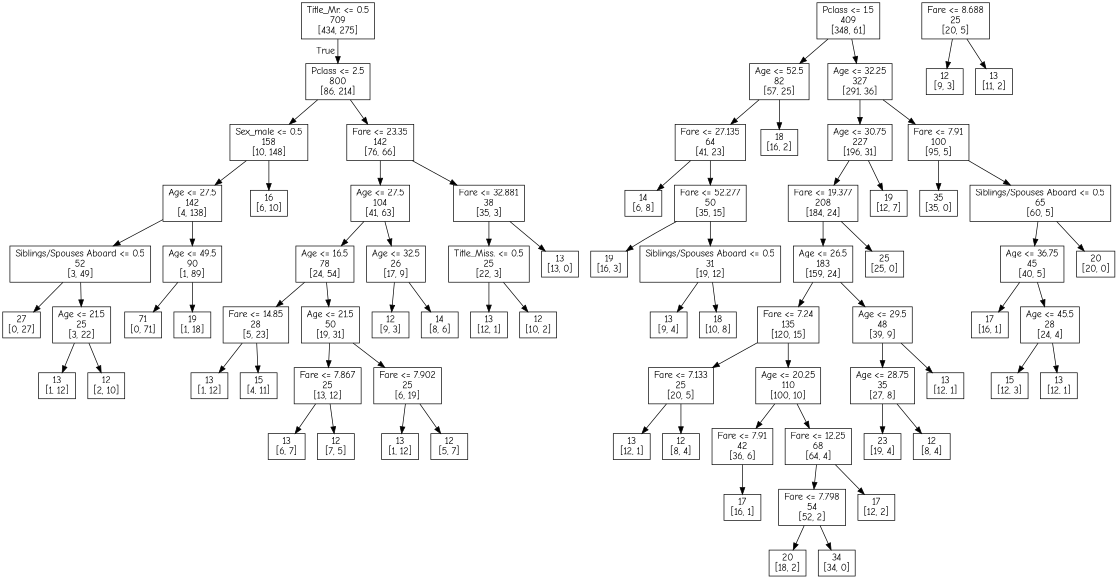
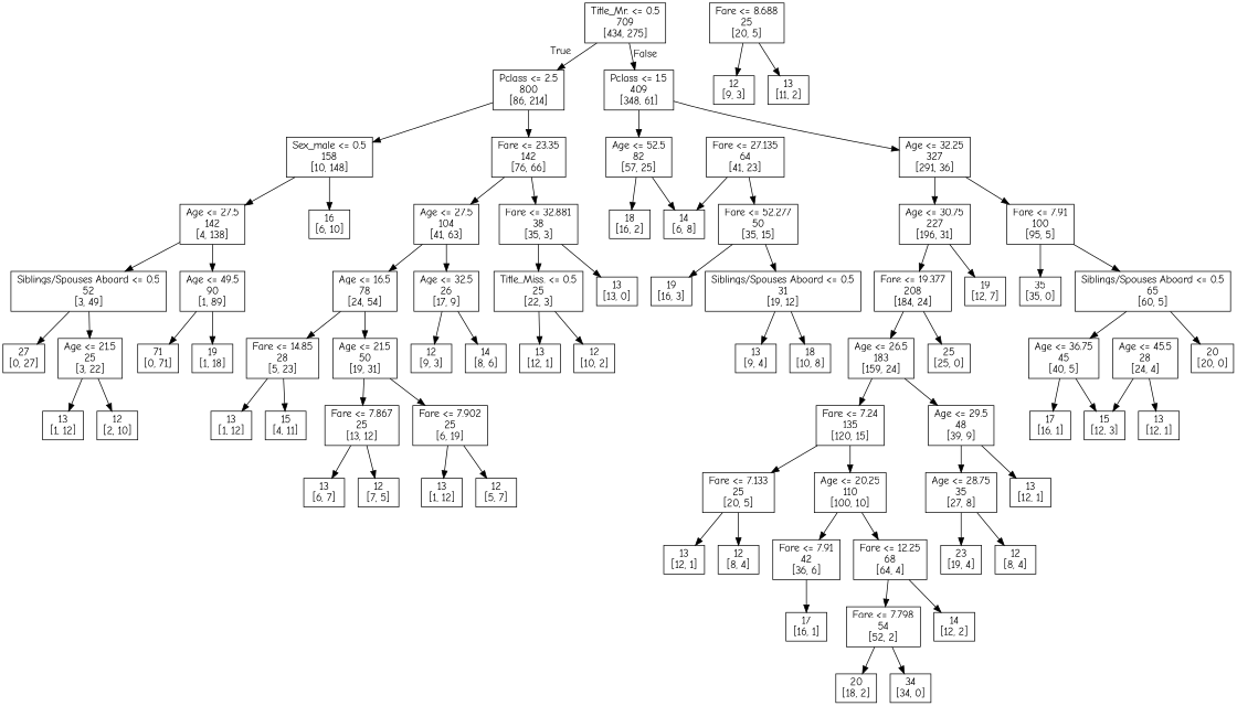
  digraph {
    fontname="Comic Neue"
    node [fontname="Comic Neue" shape=box]
    edge [fontname="Comic Neue"]
    n1 [label="Title_Mr. <= 0.5\n709\n[434, 275]"]
    n2 [label="Pclass <= 2.5\n800\n[86, 214]"]
    n3 [label="Pclass <= 1.5\n409\n[348, 61]"]
    n4 [label="Sex_male <= 0.5\n158\n[10, 148]"]
    n5 [label="Fare <= 23.35\n142\n[76, 66]"]
    n6 [label="Age <= 52.5\n82\n[57, 25]"]
    n7 [label="Age <= 32.25\n327\n[291, 36]"]
    n8 [label="Age <= 27.5\n142\n[4, 138]"]
    n9 [label="16\n[6, 10]"]
    n10 [label="Age <= 27.5\n104\n[41, 63]"]
    n11 [label="Fare <= 32.881\n38\n[35, 3]"]
    n12 [label="Siblings/Spouses Aboard <= 0.5\n52\n[3, 49]"]
    n13 [label="Age <= 49.5\n90\n[1, 89]"]
    n14 [label="27\n[0, 27]"]
    n15 [label="Age <= 21.5\n25\n[3, 22]"]
    n16 [label="71\n[0, 71]"]
    n17 [label="19\n[1, 18]"]
    n18 [label="13\n[1, 12]"]
    n19 [label="12\n[2, 10]"]
    n20 [label="Age <= 16.5\n78\n[24, 54]"]
    n21 [label="Age <= 32.5\n26\n[17, 9]"]
    n22 [label="Title_Miss. <= 0.5\n25\n[22, 3]"]
    n23 [label="13\n[13, 0]"]
    n24 [label="Fare <= 14.85\n28\n[5, 23]"]
    n25 [label="Age <= 21.5\n50\n[19, 31]"]
    n26 [label="12\n[9, 3]"]
    n27 [label="14\n[8, 6]"]
    n28 [label="13\n[1, 12]"]
    n29 [label="15\n[4, 11]"]
    n30 [label="Fare <= 7.867\n25\n[13, 12]"]
    n31 [label="Fare <= 7.902\n25\n[6, 19]"]
    n32 [label="13\n[6, 7]"]
    n33 [label="12\n[7, 5]"]
    n34 [label="13\n[1, 12]"]
    n35 [label="12\n[5, 7]"]
    n36 [label="13\n[12, 1]"]
    n37 [label="12\n[10, 2]"]
    n38 [label="Fare <= 27.135\n64\n[41, 23]"]
    n39 [label="18\n[16, 2]"]
    n40 [label="Age <= 30.75\n227\n[196, 31]"]
    n41 [label="Fare <= 7.91\n100\n[95, 5]"]
    n42 [label="14\n[6, 8]"]
    n43 [label="Fare <= 52.277\n50\n[35, 15]"]
    n44 [label="19\n[16, 3]"]
    n45 [label="Siblings/Spouses Aboard <= 0.5\n31\n[19, 12]"]
    n46 [label="13\n[9, 4]"]
    n47 [label="18\n[10, 8]"]
    n48 [label="Fare <= 19.377\n208\n[184, 24]"]
    n49 [label="19\n[12, 7]"]
    n50 [label="35\n[35, 0]"]
    n51 [label="Siblings/Spouses Aboard <= 0.5\n65\n[60, 5]"]
    n52 [label="Age <= 26.5\n183\n[159, 24]"]
    n53 [label="25\n[25, 0]"]
    n54 [label="Fare <= 7.24\n135\n[120, 15]"]
    n55 [label="Age <= 29.5\n48\n[39, 9]"]
    n56 [label="Fare <= 7.133\n25\n[20, 5]"]
    n57 [label="Age <= 20.25\n110\n[100, 10]"]
    n58 [label="Age <= 28.75\n35\n[27, 8]"]
    n59 [label="13\n[12, 1]"]
    n60 [label="13\n[12, 1]"]
    n61 [label="12\n[8, 4]"]
    n62 [label="Fare <= 7.91\n42\n[36, 6]"]
    n63 [label="Fare <= 12.25\n68\n[64, 4]"]
    n64 [label="17\n[16, 1]"]
    n65 [label="Fare <= 7.798\n54\n[52, 2]"]
-   n66 [label="17\n[12, 2]"]
+   n66 [label="14\n[12, 2]"]
    n67 [label="Fare <= 8.688\n25\n[20, 5]"]
    n68 [label="12\n[9, 3]"]
    n69 [label="13\n[11, 2]"]
    n70 [label="20\n[18, 2]"]
    n71 [label="34\n[34, 0]"]
    n72 [label="23\n[19, 4]"]
    n73 [label="12\n[8, 4]"]
    n74 [label="Age <= 36.75\n45\n[40, 5]"]
    n75 [label="20\n[20, 0]"]
    n76 [label="17\n[16, 1]"]
    n77 [label="Age <= 45.5\n28\n[24, 4]"]
    n78 [label="15\n[12, 3]"]
    n79 [label="13\n[12, 1]"]
    n1 -> n2 [headlabel=True labelangle=45 labeldistance=2.5]
+   n1 -> n3 [headlabel=False labelangle=-45 labeldistance=2.5]
    n2 -> n4
    n2 -> n5
    n3 -> n6
    n3 -> n7
    n4 -> n8
    n4 -> n9
    n5 -> n10
    n5 -> n11
-   n6 -> n38
+   n6 -> n42
    n6 -> n39
    n7 -> n40
    n7 -> n41
    n8 -> n12
    n8 -> n13
    n10 -> n20
    n10 -> n21
    n11 -> n22
    n11 -> n23
    n12 -> n14
    n12 -> n15
    n13 -> n16
    n13 -> n17
    n15 -> n18
    n15 -> n19
    n20 -> n24
    n20 -> n25
    n21 -> n26
    n21 -> n27
    n22 -> n36
    n22 -> n37
    n24 -> n28
    n24 -> n29
    n25 -> n30
    n25 -> n31
    n30 -> n32
    n30 -> n33
    n31 -> n34
    n31 -> n35
    n38 -> n42
    n38 -> n43
    n40 -> n48
    n40 -> n49
    n41 -> n50
    n41 -> n51
    n43 -> n44
    n43 -> n45
    n45 -> n46
    n45 -> n47
    n48 -> n52
    n48 -> n53
    n51 -> n74
    n51 -> n75
    n52 -> n54
    n52 -> n55
    n54 -> n56
    n54 -> n57
    n55 -> n58
    n55 -> n59
    n56 -> n60
    n56 -> n61
    n57 -> n62
    n57 -> n63
    n58 -> n72
    n58 -> n73
    n62 -> n64
    n63 -> n65
    n63 -> n66
    n65 -> n70
    n65 -> n71
    n67 -> n68
    n67 -> n69
    n74 -> n76
-   n74 -> n77
+   n74 -> n78
    n77 -> n78
    n77 -> n79
  }
